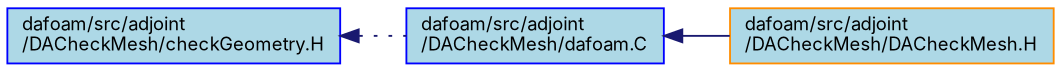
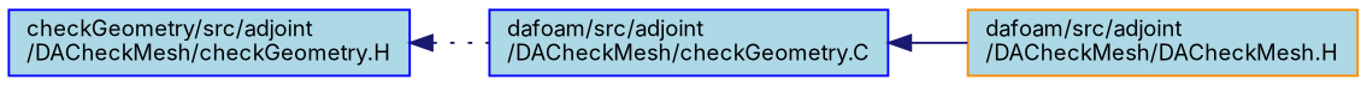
  digraph {
    fontname=Inter
    rankdir=LR
    node [color=blue fillcolor=lightblue fontname=Inter fontsize=10 shape=record style=filled]
    edge [color=midnightblue dir=back fontname=Inter fontsize=10 labelfontname=Helvetica labelfontsize=10]
-   n1 [fontcolor=black height=0.2 label="dafoam/src/adjoint\l/DACheckMesh/checkGeometry.H" width=0.4]
-   n2 [height=0.2 label="dafoam/src/adjoint\l/DACheckMesh/dafoam.C" width=0.4]
+   n1 [fontcolor=black height=0.2 label="checkGeometry/src/adjoint\l/DACheckMesh/checkGeometry.H" width=0.4]
+   n2 [height=0.2 label="dafoam/src/adjoint\l/DACheckMesh/checkGeometry.C" width=0.4]
    n3 [color=darkorange height=0.2 label="dafoam/src/adjoint\l/DACheckMesh/DACheckMesh.H" width=0.4]
    n1 -> n2 [style=dotted]
    n2 -> n3 [style=solid]
  }
